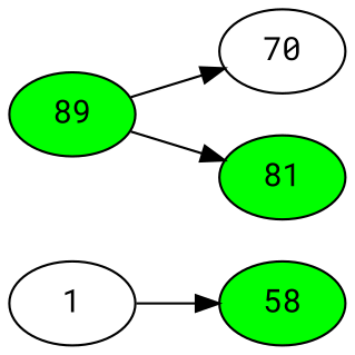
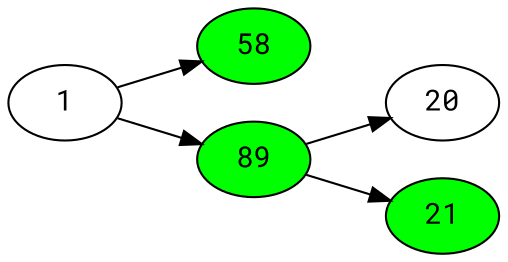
  digraph {
    fontname="Roboto Mono"
    rankdir=LR
    node [fillcolor="#00FF00" fontname="Roboto Mono" style="solid,filled"]
    edge [fontname="Roboto Mono"]
    n1 [label=58]
    1 [fillcolor="" style=""]
    n3 [label=89]
-   20 [label=70 fillcolor="" style=""]
-   21 [label=81]
+   20 [fillcolor="" style=""]
+   21
    1 -> n1
+   1 -> n3
    n3 -> 20
    n3 -> 21
  }
